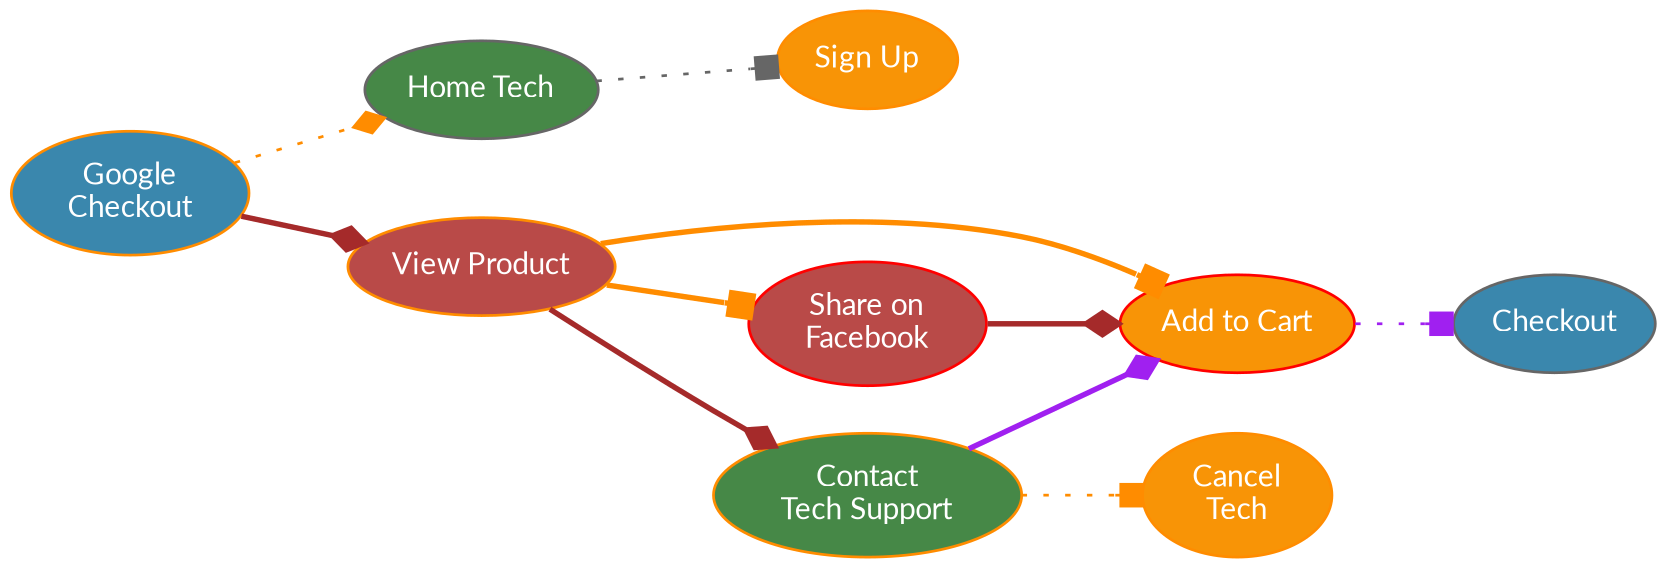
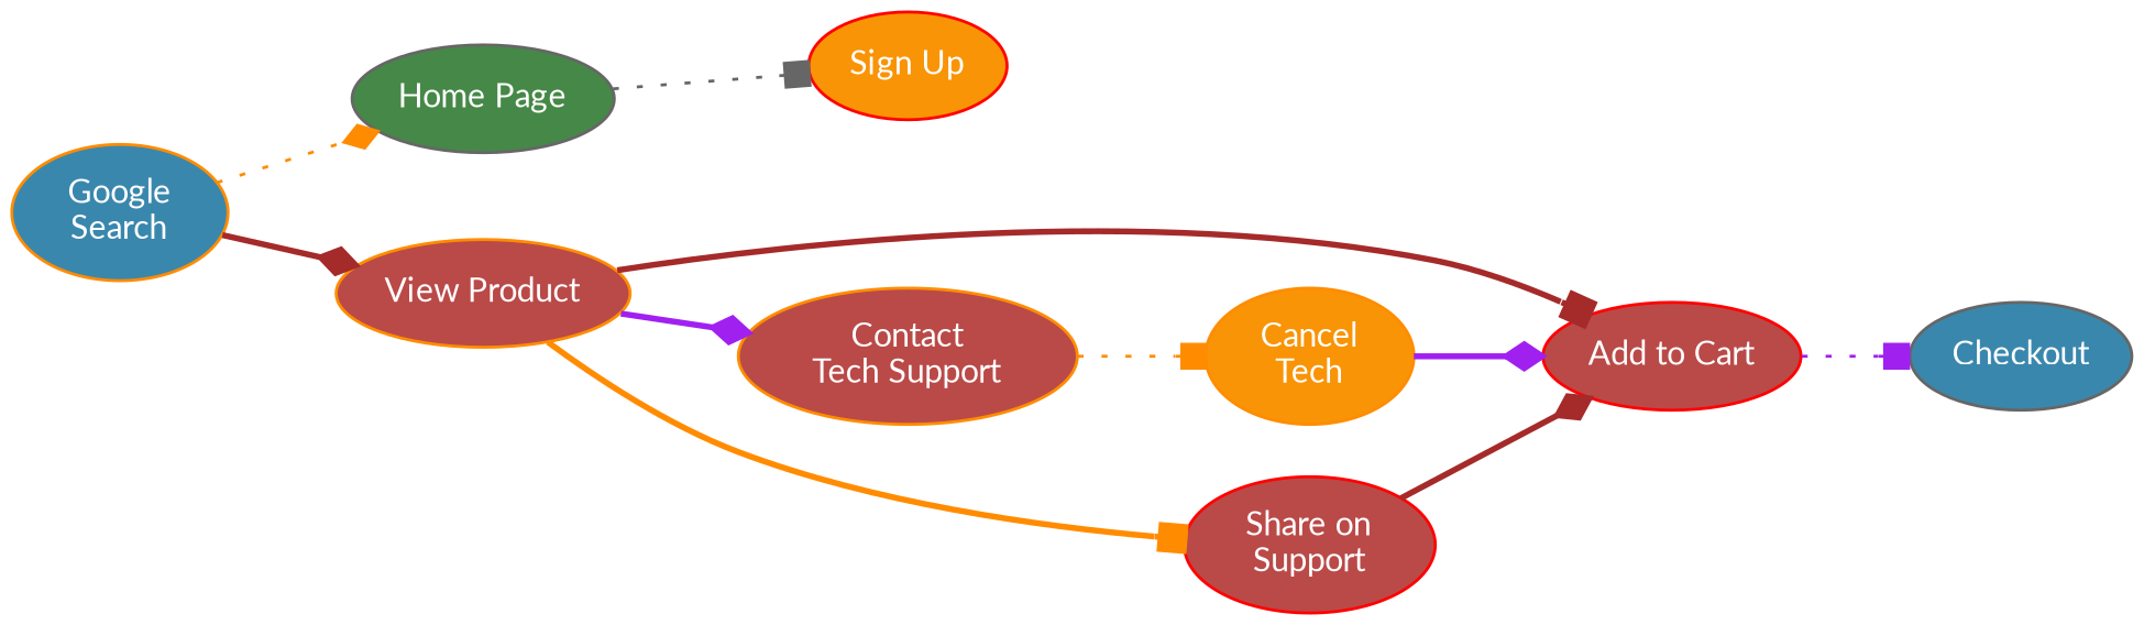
  digraph {
    fontname=Lato
    rankdir=LR
    node [color=darkorange fillcolor="#b94a48" fontcolor="#ffffff" fontname=Lato fontsize=11 style=filled]
    edge [arrowhead=box color=darkorange fontname=Lato style=bold]
-   n1 [color=gray40 fillcolor="#468847" label="Home Tech"]
-   n2 [fillcolor="#f89406" label="Sign Up"]
-   n3 [color=red fillcolor="#f89406" label="Add to Cart"]
+   n1 [color=gray40 fillcolor="#468847" label="Home Page"]
+   n2 [color=red fillcolor="#f89406" label="Sign Up"]
+   n3 [color=red label="Add to Cart"]
    n4 [color=gray40 fillcolor="#3a87ad" label=Checkout]
-   n5 [fillcolor="#3a87ad" label="Google\nCheckout"]
+   n5 [fillcolor="#3a87ad" label="Google\nSearch"]
    n6 [label="View Product"]
-   n7 [fillcolor="#468847" label="Contact\nTech Support"]
-   n8 [color=red label="Share on\nFacebook"]
+   n7 [label="Contact\nTech Support"]
+   n8 [color=red label="Share on\nSupport"]
    n9 [fillcolor="#f89406" label="Cancel\nTech"]
    n1 -> n2 [color=gray40 style=dotted]
    n3 -> n4 [color=purple style=dotted]
    n5 -> n1 [arrowhead=diamond style=dotted]
    n5 -> n6 [arrowhead=diamond color=brown]
-   n6 -> n3
-   n6 -> n7 [arrowhead=diamond color=brown]
+   n6 -> n3 [color=brown]
+   n6 -> n7 [arrowhead=diamond color=purple]
    n6 -> n8
-   n7 -> n3 [arrowhead=diamond color=purple]
+   n9 -> n3 [arrowhead=diamond color=purple]
    n7 -> n9 [style=dotted]
    n8 -> n3 [arrowhead=diamond color=brown]
  }
